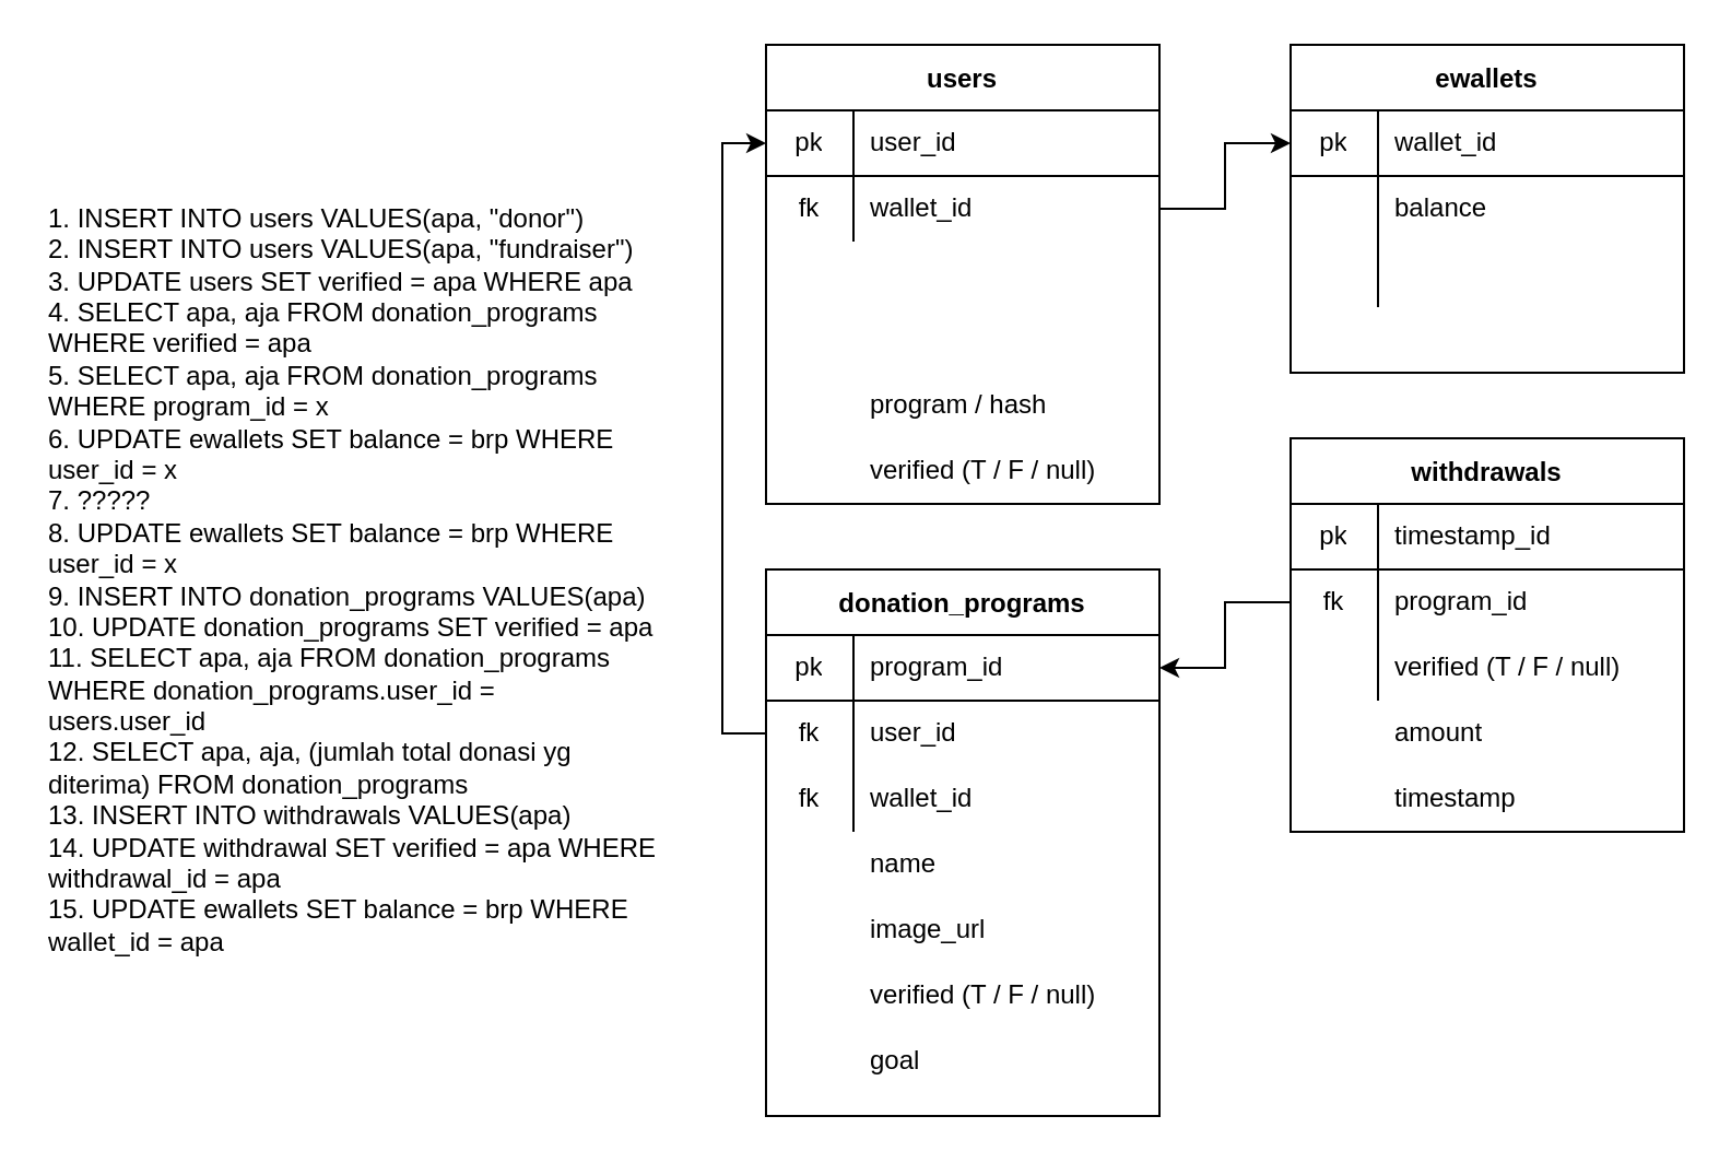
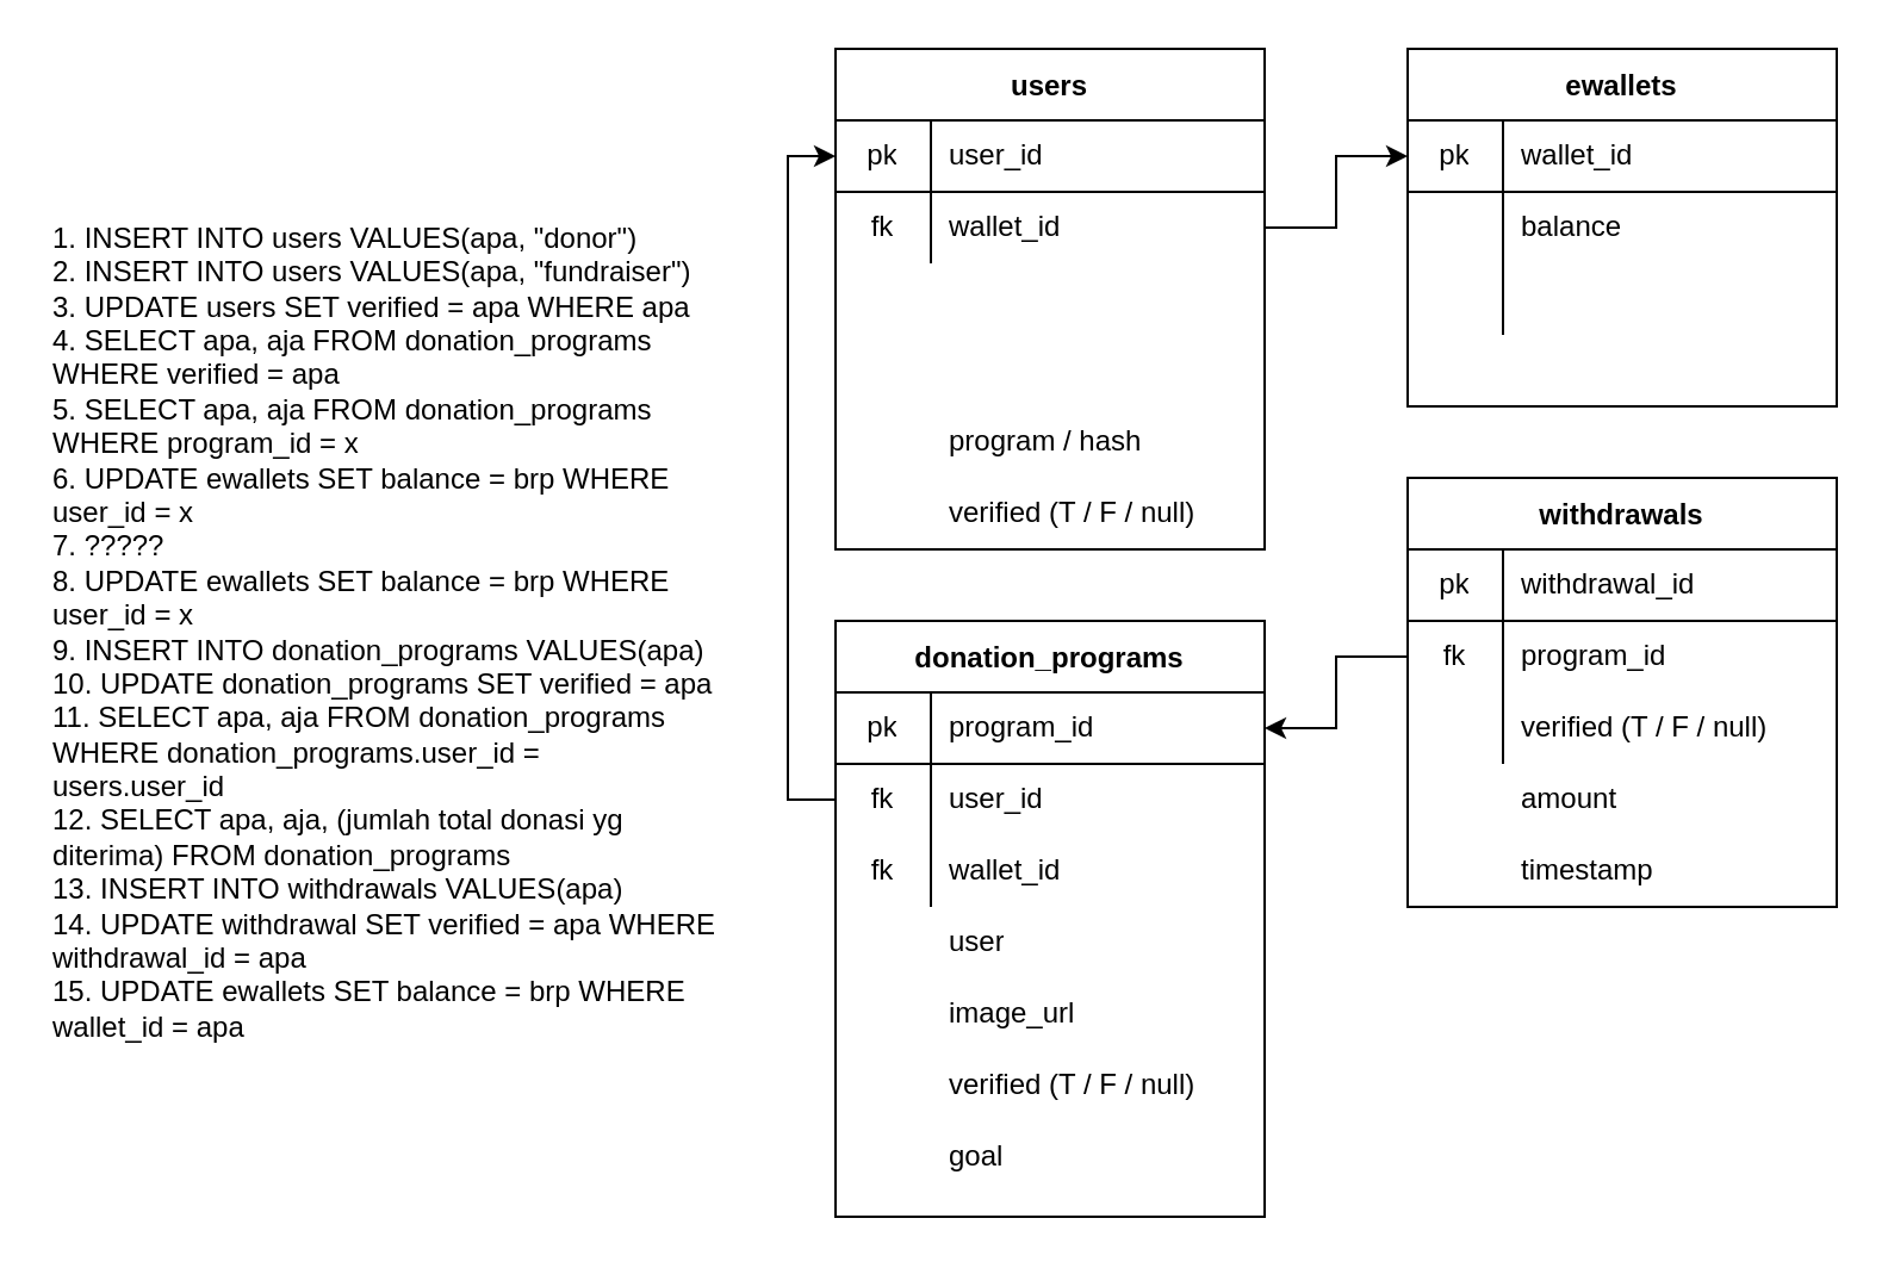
  <mxCell id="0" />
  <mxCell id="1" parent="0" />
  <mxCell id="2" value="users" style="shape=table;startSize=30;container=1;collapsible=0;childLayout=tableLayout;fixedRows=1;rowLines=0;fontStyle=1;align=center;pointerEvents=1;" vertex="1" parent="1"><mxGeometry x="350" y="20" width="180" height="210" as="geometry" /></mxCell>
  <mxCell id="3" value="" style="shape=partialRectangle;html=1;whiteSpace=wrap;collapsible=0;dropTarget=0;pointerEvents=1;fillColor=none;top=0;left=0;bottom=1;right=0;points=[[0,0.5],[1,0.5]];portConstraint=eastwest;" vertex="1" parent="2"><mxGeometry y="30" width="180" height="30" as="geometry" /></mxCell>
  <mxCell id="4" value="pk" style="shape=partialRectangle;html=1;whiteSpace=wrap;connectable=0;fillColor=none;top=0;left=0;bottom=0;right=0;overflow=hidden;pointerEvents=1;" vertex="1" parent="3"><mxGeometry width="40" height="30" as="geometry" /></mxCell>
  <mxCell id="5" value="user_id" style="shape=partialRectangle;html=1;whiteSpace=wrap;connectable=0;fillColor=none;top=0;left=0;bottom=0;right=0;align=left;spacingLeft=6;overflow=hidden;pointerEvents=1;" vertex="1" parent="3"><mxGeometry x="40" width="140" height="30" as="geometry" /></mxCell>
  <mxCell id="6" value="" style="shape=partialRectangle;html=1;whiteSpace=wrap;collapsible=0;dropTarget=0;pointerEvents=1;fillColor=none;top=0;left=0;bottom=0;right=0;points=[[0,0.5],[1,0.5]];portConstraint=eastwest;" vertex="1" parent="2"><mxGeometry y="60" width="180" height="30" as="geometry" /></mxCell>
  <mxCell id="7" value="fk" style="shape=partialRectangle;html=1;whiteSpace=wrap;connectable=0;fillColor=none;top=0;left=0;bottom=0;right=0;overflow=hidden;pointerEvents=1;" vertex="1" parent="6"><mxGeometry width="40" height="30" as="geometry" /></mxCell>
  <mxCell id="8" value="wallet_id" style="shape=partialRectangle;html=1;whiteSpace=wrap;connectable=0;fillColor=none;top=0;left=0;bottom=0;right=0;align=left;spacingLeft=6;overflow=hidden;pointerEvents=1;" vertex="1" parent="6"><mxGeometry x="40" width="140" height="30" as="geometry" /></mxCell>
  <mxCell id="9" value="" style="shape=partialRectangle;html=1;whiteSpace=wrap;collapsible=0;dropTarget=0;pointerEvents=1;fillColor=none;top=0;left=0;bottom=0;right=0;points=[[0,0.5],[1,0.5]];portConstraint=eastwest;" vertex="1" parent="2"><mxGeometry y="90" width="180" height="30" as="geometry" /></mxCell>
  <mxCell id="10" value="" style="shape=partialRectangle;html=1;whiteSpace=wrap;connectable=0;fillColor=none;top=0;left=0;bottom=0;right=0;overflow=hidden;pointerEvents=1;" vertex="1" parent="9"><mxGeometry width="40" height="30" as="geometry" /></mxCell>
  <mxCell id="11" value="ewallets" style="shape=table;startSize=30;container=1;collapsible=0;childLayout=tableLayout;fixedRows=1;rowLines=0;fontStyle=1;align=center;pointerEvents=1;" vertex="1" parent="1"><mxGeometry x="590" y="20" width="180" height="150" as="geometry" /></mxCell>
  <mxCell id="12" value="" style="shape=partialRectangle;html=1;whiteSpace=wrap;collapsible=0;dropTarget=0;pointerEvents=1;fillColor=none;top=0;left=0;bottom=1;right=0;points=[[0,0.5],[1,0.5]];portConstraint=eastwest;" vertex="1" parent="11"><mxGeometry y="30" width="180" height="30" as="geometry" /></mxCell>
  <mxCell id="13" value="pk" style="shape=partialRectangle;html=1;whiteSpace=wrap;connectable=0;fillColor=none;top=0;left=0;bottom=0;right=0;overflow=hidden;pointerEvents=1;" vertex="1" parent="12"><mxGeometry width="40" height="30" as="geometry" /></mxCell>
  <mxCell id="14" value="&lt;div&gt;wallet_id&lt;/div&gt;" style="shape=partialRectangle;html=1;whiteSpace=wrap;connectable=0;fillColor=none;top=0;left=0;bottom=0;right=0;align=left;spacingLeft=6;overflow=hidden;pointerEvents=1;" vertex="1" parent="12"><mxGeometry x="40" width="140" height="30" as="geometry" /></mxCell>
  <mxCell id="15" value="" style="shape=partialRectangle;html=1;whiteSpace=wrap;collapsible=0;dropTarget=0;pointerEvents=1;fillColor=none;top=0;left=0;bottom=0;right=0;points=[[0,0.5],[1,0.5]];portConstraint=eastwest;" vertex="1" parent="11"><mxGeometry y="60" width="180" height="30" as="geometry" /></mxCell>
  <mxCell id="16" value="" style="shape=partialRectangle;html=1;whiteSpace=wrap;connectable=0;fillColor=none;top=0;left=0;bottom=0;right=0;overflow=hidden;pointerEvents=1;" vertex="1" parent="15"><mxGeometry width="40" height="30" as="geometry" /></mxCell>
  <mxCell id="17" value="balance" style="shape=partialRectangle;html=1;whiteSpace=wrap;connectable=0;fillColor=none;top=0;left=0;bottom=0;right=0;align=left;spacingLeft=6;overflow=hidden;pointerEvents=1;" vertex="1" parent="15"><mxGeometry x="40" width="140" height="30" as="geometry" /></mxCell>
  <mxCell id="18" value="" style="shape=partialRectangle;html=1;whiteSpace=wrap;collapsible=0;dropTarget=0;pointerEvents=1;fillColor=none;top=0;left=0;bottom=0;right=0;points=[[0,0.5],[1,0.5]];portConstraint=eastwest;" vertex="1" parent="11"><mxGeometry y="90" width="180" height="30" as="geometry" /></mxCell>
  <mxCell id="19" value="" style="shape=partialRectangle;html=1;whiteSpace=wrap;connectable=0;fillColor=none;top=0;left=0;bottom=0;right=0;overflow=hidden;pointerEvents=1;" vertex="1" parent="18"><mxGeometry width="40" height="30" as="geometry" /></mxCell>
  <mxCell id="20" value="" style="shape=partialRectangle;html=1;whiteSpace=wrap;connectable=0;fillColor=none;top=0;left=0;bottom=0;right=0;align=left;spacingLeft=6;overflow=hidden;pointerEvents=1;" vertex="1" parent="18"><mxGeometry x="40" width="140" height="30" as="geometry" /></mxCell>
  <mxCell id="21" value="" style="shape=partialRectangle;html=1;whiteSpace=wrap;connectable=0;fillColor=none;top=0;left=0;bottom=0;right=0;overflow=hidden;pointerEvents=1;" vertex="1" parent="1"><mxGeometry x="350" y="140" width="40" height="30" as="geometry" /></mxCell>
  <mxCell id="22" value="donation_programs" style="shape=table;startSize=30;container=1;collapsible=0;childLayout=tableLayout;fixedRows=1;rowLines=0;fontStyle=1;align=center;pointerEvents=1;" vertex="1" parent="1"><mxGeometry x="350" y="260" width="180" height="250" as="geometry" /></mxCell>
  <mxCell id="23" value="" style="shape=partialRectangle;html=1;whiteSpace=wrap;collapsible=0;dropTarget=0;pointerEvents=1;fillColor=none;top=0;left=0;bottom=1;right=0;points=[[0,0.5],[1,0.5]];portConstraint=eastwest;" vertex="1" parent="22"><mxGeometry y="30" width="180" height="30" as="geometry" /></mxCell>
  <mxCell id="24" value="pk" style="shape=partialRectangle;html=1;whiteSpace=wrap;connectable=0;fillColor=none;top=0;left=0;bottom=0;right=0;overflow=hidden;pointerEvents=1;" vertex="1" parent="23"><mxGeometry width="40" height="30" as="geometry" /></mxCell>
  <mxCell id="25" value="program_id" style="shape=partialRectangle;html=1;whiteSpace=wrap;connectable=0;fillColor=none;top=0;left=0;bottom=0;right=0;align=left;spacingLeft=6;overflow=hidden;pointerEvents=1;" vertex="1" parent="23"><mxGeometry x="40" width="140" height="30" as="geometry" /></mxCell>
  <mxCell id="26" value="" style="shape=partialRectangle;html=1;whiteSpace=wrap;collapsible=0;dropTarget=0;pointerEvents=1;fillColor=none;top=0;left=0;bottom=0;right=0;points=[[0,0.5],[1,0.5]];portConstraint=eastwest;" vertex="1" parent="22"><mxGeometry y="60" width="180" height="30" as="geometry" /></mxCell>
  <mxCell id="27" value="fk" style="shape=partialRectangle;html=1;whiteSpace=wrap;connectable=0;fillColor=none;top=0;left=0;bottom=0;right=0;overflow=hidden;pointerEvents=1;" vertex="1" parent="26"><mxGeometry width="40" height="30" as="geometry" /></mxCell>
  <mxCell id="28" value="user_id" style="shape=partialRectangle;html=1;whiteSpace=wrap;connectable=0;fillColor=none;top=0;left=0;bottom=0;right=0;align=left;spacingLeft=6;overflow=hidden;pointerEvents=1;" vertex="1" parent="26"><mxGeometry x="40" width="140" height="30" as="geometry" /></mxCell>
  <mxCell id="29" value="" style="shape=partialRectangle;html=1;whiteSpace=wrap;collapsible=0;dropTarget=0;pointerEvents=1;fillColor=none;top=0;left=0;bottom=0;right=0;points=[[0,0.5],[1,0.5]];portConstraint=eastwest;" vertex="1" parent="22"><mxGeometry y="90" width="180" height="30" as="geometry" /></mxCell>
  <mxCell id="30" value="fk" style="shape=partialRectangle;html=1;whiteSpace=wrap;connectable=0;fillColor=none;top=0;left=0;bottom=0;right=0;overflow=hidden;pointerEvents=1;" vertex="1" parent="29"><mxGeometry width="40" height="30" as="geometry" /></mxCell>
  <mxCell id="31" value="wallet_id" style="shape=partialRectangle;html=1;whiteSpace=wrap;connectable=0;fillColor=none;top=0;left=0;bottom=0;right=0;align=left;spacingLeft=6;overflow=hidden;pointerEvents=1;" vertex="1" parent="29"><mxGeometry x="40" width="140" height="30" as="geometry" /></mxCell>
  <mxCell id="32" value="" style="shape=partialRectangle;html=1;whiteSpace=wrap;connectable=0;fillColor=none;top=0;left=0;bottom=0;right=0;overflow=hidden;pointerEvents=1;" vertex="1" parent="1"><mxGeometry x="350" y="470" width="40" height="30" as="geometry" /></mxCell>
  <mxCell id="33" value="goal" style="shape=partialRectangle;html=1;whiteSpace=wrap;connectable=0;fillColor=none;top=0;left=0;bottom=0;right=0;align=left;spacingLeft=6;overflow=hidden;pointerEvents=1;" vertex="1" parent="1"><mxGeometry x="390" y="470" width="140" height="30" as="geometry" /></mxCell>
  <mxCell id="34" value="" style="shape=partialRectangle;html=1;whiteSpace=wrap;connectable=0;fillColor=none;top=0;left=0;bottom=0;right=0;overflow=hidden;pointerEvents=1;" vertex="1" parent="1"><mxGeometry x="350" y="380" width="40" height="30" as="geometry" /></mxCell>
- <mxCell id="35" value="name" style="shape=partialRectangle;html=1;whiteSpace=wrap;connectable=0;fillColor=none;top=0;left=0;bottom=0;right=0;align=left;spacingLeft=6;overflow=hidden;pointerEvents=1;" vertex="1" parent="1"><mxGeometry x="390" y="380" width="140" height="30" as="geometry" /></mxCell>
+ <mxCell id="35" value="user" style="shape=partialRectangle;html=1;whiteSpace=wrap;connectable=0;fillColor=none;top=0;left=0;bottom=0;right=0;align=left;spacingLeft=6;overflow=hidden;pointerEvents=1;" vertex="1" parent="1"><mxGeometry x="390" y="380" width="140" height="30" as="geometry" /></mxCell>
  <mxCell id="36" value="withdrawals" style="shape=table;startSize=30;container=1;collapsible=0;childLayout=tableLayout;fixedRows=1;rowLines=0;fontStyle=1;align=center;pointerEvents=1;" vertex="1" parent="1"><mxGeometry x="590" y="200" width="180" height="180" as="geometry" /></mxCell>
  <mxCell id="37" value="" style="shape=partialRectangle;html=1;whiteSpace=wrap;collapsible=0;dropTarget=0;pointerEvents=1;fillColor=none;top=0;left=0;bottom=1;right=0;points=[[0,0.5],[1,0.5]];portConstraint=eastwest;" vertex="1" parent="36"><mxGeometry y="30" width="180" height="30" as="geometry" /></mxCell>
  <mxCell id="38" value="pk" style="shape=partialRectangle;html=1;whiteSpace=wrap;connectable=0;fillColor=none;top=0;left=0;bottom=0;right=0;overflow=hidden;pointerEvents=1;" vertex="1" parent="37"><mxGeometry width="40" height="30" as="geometry" /></mxCell>
- <mxCell id="39" value="timestamp_id" style="shape=partialRectangle;html=1;whiteSpace=wrap;connectable=0;fillColor=none;top=0;left=0;bottom=0;right=0;align=left;spacingLeft=6;overflow=hidden;pointerEvents=1;" vertex="1" parent="37"><mxGeometry x="40" width="140" height="30" as="geometry" /></mxCell>
+ <mxCell id="39" value="withdrawal_id" style="shape=partialRectangle;html=1;whiteSpace=wrap;connectable=0;fillColor=none;top=0;left=0;bottom=0;right=0;align=left;spacingLeft=6;overflow=hidden;pointerEvents=1;" vertex="1" parent="37"><mxGeometry x="40" width="140" height="30" as="geometry" /></mxCell>
  <mxCell id="40" value="" style="shape=partialRectangle;html=1;whiteSpace=wrap;collapsible=0;dropTarget=0;pointerEvents=1;fillColor=none;top=0;left=0;bottom=0;right=0;points=[[0,0.5],[1,0.5]];portConstraint=eastwest;" vertex="1" parent="36"><mxGeometry y="60" width="180" height="30" as="geometry" /></mxCell>
  <mxCell id="41" value="fk" style="shape=partialRectangle;html=1;whiteSpace=wrap;connectable=0;fillColor=none;top=0;left=0;bottom=0;right=0;overflow=hidden;pointerEvents=1;" vertex="1" parent="40"><mxGeometry width="40" height="30" as="geometry" /></mxCell>
  <mxCell id="42" value="program_id" style="shape=partialRectangle;html=1;whiteSpace=wrap;connectable=0;fillColor=none;top=0;left=0;bottom=0;right=0;align=left;spacingLeft=6;overflow=hidden;pointerEvents=1;" vertex="1" parent="40"><mxGeometry x="40" width="140" height="30" as="geometry" /></mxCell>
  <mxCell id="43" value="" style="shape=partialRectangle;html=1;whiteSpace=wrap;collapsible=0;dropTarget=0;pointerEvents=1;fillColor=none;top=0;left=0;bottom=0;right=0;points=[[0,0.5],[1,0.5]];portConstraint=eastwest;" vertex="1" parent="36"><mxGeometry y="90" width="180" height="30" as="geometry" /></mxCell>
  <mxCell id="44" value="" style="shape=partialRectangle;html=1;whiteSpace=wrap;connectable=0;fillColor=none;top=0;left=0;bottom=0;right=0;overflow=hidden;pointerEvents=1;" vertex="1" parent="43"><mxGeometry width="40" height="30" as="geometry" /></mxCell>
  <mxCell id="45" value="verified (T / F / null)" style="shape=partialRectangle;html=1;whiteSpace=wrap;connectable=0;fillColor=none;top=0;left=0;bottom=0;right=0;align=left;spacingLeft=6;overflow=hidden;pointerEvents=1;" vertex="1" parent="43"><mxGeometry x="40" width="140" height="30" as="geometry" /></mxCell>
  <mxCell id="46" value="" style="shape=partialRectangle;html=1;whiteSpace=wrap;connectable=0;fillColor=none;top=0;left=0;bottom=0;right=0;overflow=hidden;pointerEvents=1;" vertex="1" parent="1"><mxGeometry x="350" y="410" width="40" height="30" as="geometry" /></mxCell>
  <mxCell id="47" value="image_url" style="shape=partialRectangle;html=1;whiteSpace=wrap;connectable=0;fillColor=none;top=0;left=0;bottom=0;right=0;align=left;spacingLeft=6;overflow=hidden;pointerEvents=1;" vertex="1" parent="1"><mxGeometry x="390" y="410" width="140" height="30" as="geometry" /></mxCell>
  <mxCell id="48" style="edgeStyle=orthogonalEdgeStyle;rounded=0;orthogonalLoop=1;jettySize=auto;html=1;entryX=0;entryY=0.5;entryDx=0;entryDy=0;" edge="1" parent="1" source="26" target="3"><mxGeometry relative="1" as="geometry" /></mxCell>
  <mxCell id="49" style="edgeStyle=orthogonalEdgeStyle;rounded=0;orthogonalLoop=1;jettySize=auto;html=1;entryX=1;entryY=0.5;entryDx=0;entryDy=0;" edge="1" parent="1" source="40" target="23"><mxGeometry relative="1" as="geometry" /></mxCell>
  <mxCell id="50" value="" style="shape=partialRectangle;html=1;whiteSpace=wrap;connectable=0;fillColor=none;top=0;left=0;bottom=0;right=0;overflow=hidden;pointerEvents=1;" vertex="1" parent="1"><mxGeometry x="590" y="320" width="40" height="30" as="geometry" /></mxCell>
  <mxCell id="51" value="amount" style="shape=partialRectangle;html=1;whiteSpace=wrap;connectable=0;fillColor=none;top=0;left=0;bottom=0;right=0;align=left;spacingLeft=6;overflow=hidden;pointerEvents=1;" vertex="1" parent="1"><mxGeometry x="630" y="320" width="140" height="30" as="geometry" /></mxCell>
  <mxCell id="52" value="" style="shape=partialRectangle;html=1;whiteSpace=wrap;connectable=0;fillColor=none;top=0;left=0;bottom=0;right=0;overflow=hidden;pointerEvents=1;" vertex="1" parent="1"><mxGeometry x="590" y="350" width="40" height="30" as="geometry" /></mxCell>
  <mxCell id="53" value="timestamp" style="shape=partialRectangle;html=1;whiteSpace=wrap;connectable=0;fillColor=none;top=0;left=0;bottom=0;right=0;align=left;spacingLeft=6;overflow=hidden;pointerEvents=1;" vertex="1" parent="1"><mxGeometry x="630" y="350" width="140" height="30" as="geometry" /></mxCell>
  <mxCell id="54" value="" style="shape=partialRectangle;html=1;whiteSpace=wrap;connectable=0;fillColor=none;top=0;left=0;bottom=0;right=0;overflow=hidden;pointerEvents=1;" vertex="1" parent="1"><mxGeometry x="350" y="440" width="40" height="30" as="geometry" /></mxCell>
  <mxCell id="55" value="verified (T / F / null)" style="shape=partialRectangle;html=1;whiteSpace=wrap;connectable=0;fillColor=none;top=0;left=0;bottom=0;right=0;align=left;spacingLeft=6;overflow=hidden;pointerEvents=1;" vertex="1" parent="1"><mxGeometry x="390" y="440" width="140" height="30" as="geometry" /></mxCell>
  <mxCell id="56" value="" style="shape=partialRectangle;html=1;whiteSpace=wrap;connectable=0;fillColor=none;top=0;left=0;bottom=0;right=0;overflow=hidden;pointerEvents=1;" vertex="1" parent="1"><mxGeometry x="350" y="170" width="40" height="30" as="geometry" /></mxCell>
  <mxCell id="57" value="program / hash" style="shape=partialRectangle;html=1;whiteSpace=wrap;connectable=0;fillColor=none;top=0;left=0;bottom=0;right=0;align=left;spacingLeft=6;overflow=hidden;pointerEvents=1;" vertex="1" parent="1"><mxGeometry x="390" y="170" width="140" height="30" as="geometry" /></mxCell>
  <mxCell id="58" style="edgeStyle=orthogonalEdgeStyle;rounded=0;orthogonalLoop=1;jettySize=auto;html=1;entryX=0;entryY=0.5;entryDx=0;entryDy=0;" edge="1" parent="1" source="6" target="12"><mxGeometry relative="1" as="geometry" /></mxCell>
  <mxCell id="59" value="&lt;div align=&quot;left&quot;&gt;1. INSERT INTO users VALUES(apa, &quot;donor&quot;)&lt;/div&gt;&lt;div align=&quot;left&quot;&gt;2. INSERT INTO users VALUES(apa, &quot;fundraiser&quot;)&lt;/div&gt;&lt;div align=&quot;left&quot;&gt;3. UPDATE users SET verified = apa WHERE apa&lt;/div&gt;&lt;div align=&quot;left&quot;&gt;4. SELECT apa, aja FROM donation_programs WHERE verified = apa&lt;br&gt;&lt;/div&gt;&lt;div align=&quot;left&quot;&gt;5. SELECT apa, aja FROM donation_programs WHERE program_id = x&lt;/div&gt;&lt;div align=&quot;left&quot;&gt;6. UPDATE ewallets SET balance = brp WHERE user_id = x&lt;/div&gt;&lt;div align=&quot;left&quot;&gt;7. ?????&lt;/div&gt;&lt;div align=&quot;left&quot;&gt;8. UPDATE ewallets SET balance = brp WHERE user_id = x&lt;/div&gt;&lt;div align=&quot;left&quot;&gt;9. INSERT INTO donation_programs VALUES(apa)&lt;/div&gt;&lt;div align=&quot;left&quot;&gt;10. UPDATE donation_programs SET verified = apa&lt;/div&gt;&lt;div align=&quot;left&quot;&gt;11. SELECT apa, aja FROM donation_programs WHERE donation_programs.user_id = users.user_id&lt;/div&gt;&lt;div align=&quot;left&quot;&gt;12. SELECT apa, aja, (jumlah total donasi yg diterima) FROM donation_programs&lt;br&gt;13. INSERT INTO withdrawals VALUES(apa)&lt;/div&gt;&lt;div align=&quot;left&quot;&gt;14. UPDATE withdrawal SET verified = apa WHERE withdrawal_id = apa&lt;/div&gt;&lt;div align=&quot;left&quot;&gt;15. UPDATE ewallets SET balance = brp WHERE wallet_id = apa&lt;br&gt;&lt;/div&gt;" style="text;html=1;strokeColor=none;fillColor=none;align=left;verticalAlign=middle;whiteSpace=wrap;rounded=0;" vertex="1" parent="1"><mxGeometry x="20" y="30" width="280" height="470" as="geometry" /></mxCell>
  <mxCell id="60" value="" style="shape=partialRectangle;html=1;whiteSpace=wrap;connectable=0;fillColor=none;top=0;left=0;bottom=0;right=0;overflow=hidden;pointerEvents=1;" vertex="1" parent="1"><mxGeometry x="350" y="200" width="40" height="30" as="geometry" /></mxCell>
  <mxCell id="61" value="verified (T / F / null)" style="shape=partialRectangle;html=1;whiteSpace=wrap;connectable=0;fillColor=none;top=0;left=0;bottom=0;right=0;align=left;spacingLeft=6;overflow=hidden;pointerEvents=1;" vertex="1" parent="1"><mxGeometry x="390" y="200" width="140" height="30" as="geometry" /></mxCell>
